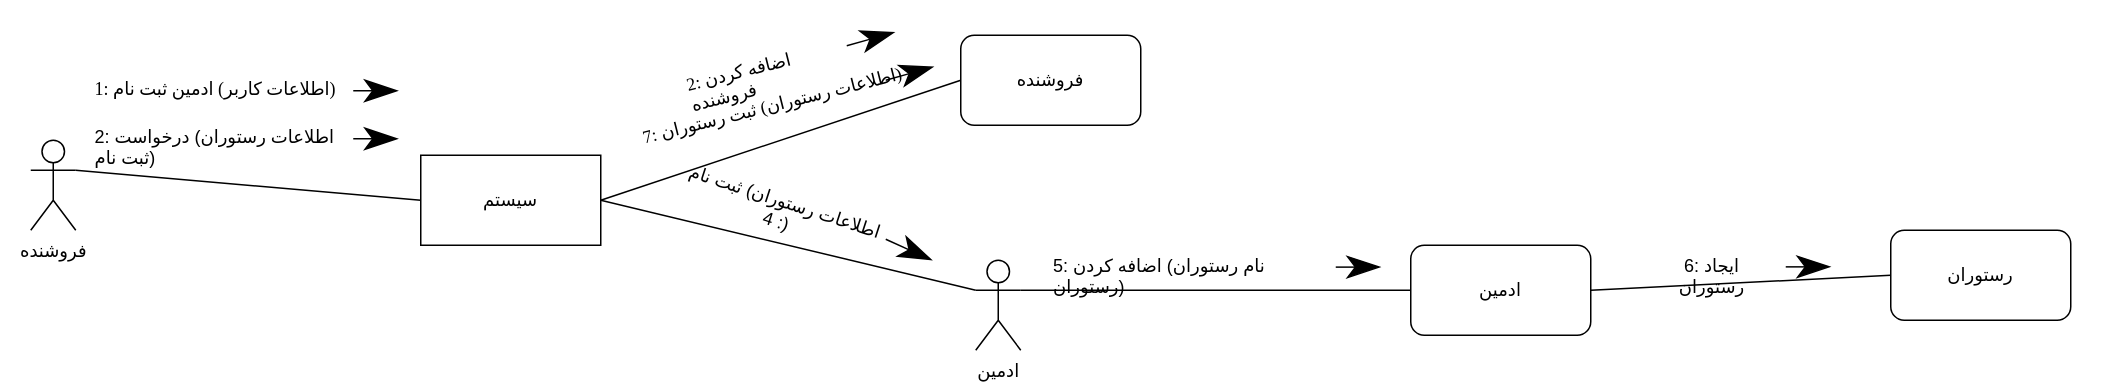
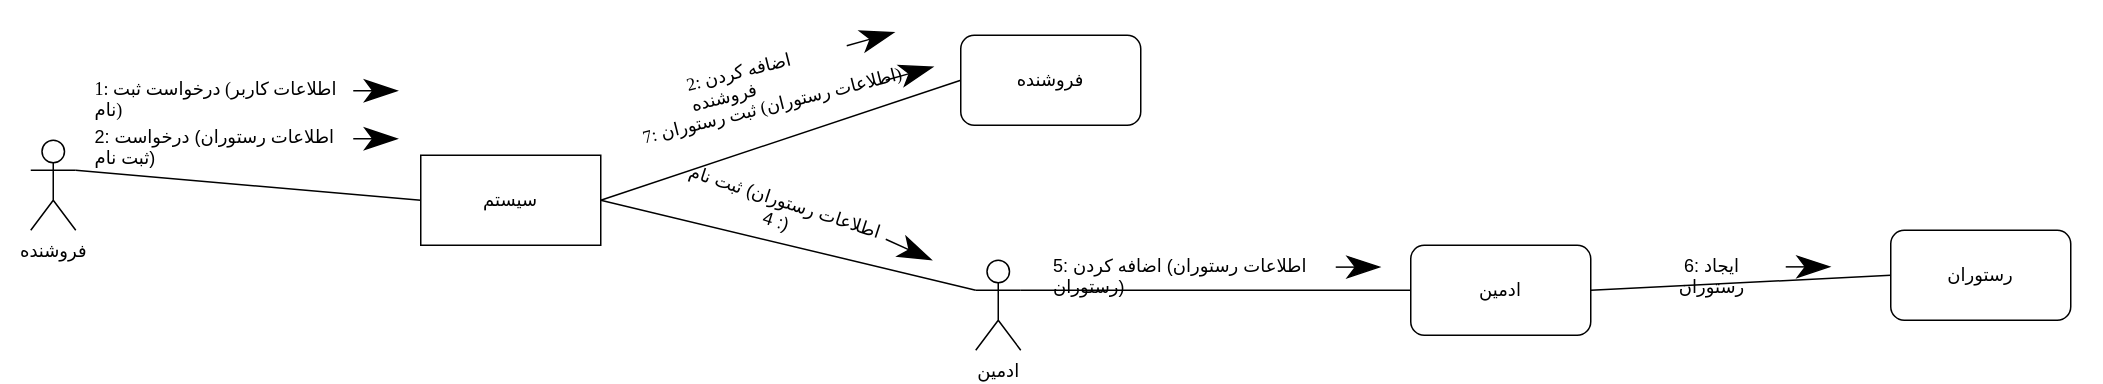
  <mxCell id="0" />
  <mxCell id="1" parent="0" />
  <mxCell id="2" value="&lt;span style=&quot;font-family: &amp;#34;verdana&amp;#34; ; text-align: center&quot;&gt;7: اطلاعات رستوران) ثبت رستوران)&lt;/span&gt;" style="text;whiteSpace=wrap;html=1;rotation=346;" vertex="1" parent="1"><mxGeometry x="424.34" y="54" width="189.32" height="30" as="geometry" /></mxCell>
  <mxCell id="3" value="فروشنده" style="shape=umlActor;verticalLabelPosition=bottom;verticalAlign=top;html=1;outlineConnect=0;" vertex="1" parent="1"><mxGeometry x="20" y="92" width="30" height="60" as="geometry" /></mxCell>
  <mxCell id="4" value="سیستم" style="rounded=0;whiteSpace=wrap;html=1;" vertex="1" parent="1"><mxGeometry x="280" y="102" width="120" height="60" as="geometry" /></mxCell>
  <mxCell id="5" value="ادمین" style="rounded=1;whiteSpace=wrap;html=1;" vertex="1" parent="1"><mxGeometry x="940" y="162" width="120" height="60" as="geometry" /></mxCell>
  <mxCell id="6" value="فروشنده" style="rounded=1;whiteSpace=wrap;html=1;" vertex="1" parent="1"><mxGeometry x="640" y="22" width="120" height="60" as="geometry" /></mxCell>
  <mxCell id="7" value="ادمین" style="shape=umlActor;verticalLabelPosition=bottom;verticalAlign=top;html=1;outlineConnect=0;" vertex="1" parent="1"><mxGeometry x="650" y="172" width="30" height="60" as="geometry" /></mxCell>
  <mxCell id="8" value="رستوران" style="rounded=1;whiteSpace=wrap;html=1;" vertex="1" parent="1"><mxGeometry x="1260" y="152" width="120" height="60" as="geometry" /></mxCell>
  <mxCell id="9" value="" style="endArrow=classicThin;html=1;strokeWidth=1;endSize=20;entryX=0;entryY=0.5;entryDx=0;entryDy=0;" edge="1" parent="1"><mxGeometry width="100" relative="1" as="geometry"><mxPoint x="235" y="59" as="sourcePoint" /><mxPoint x="265" y="59" as="targetPoint" /><Array as="points" /></mxGeometry></mxCell>
- <mxCell id="10" value="&lt;span style=&quot;font-family: &amp;#34;verdana&amp;#34; ; text-align: center&quot;&gt;1: اطلاعات کاربر) ادمین ثبت نام)&lt;/span&gt;" style="text;whiteSpace=wrap;html=1;" vertex="1" parent="1"><mxGeometry x="61" y="44" width="172" height="30" as="geometry" /></mxCell>
+ <mxCell id="10" value="&lt;span style=&quot;font-family: &amp;#34;verdana&amp;#34; ; text-align: center&quot;&gt;1: اطلاعات کاربر) درخواست ثبت نام)&lt;/span&gt;" style="text;whiteSpace=wrap;html=1;" vertex="1" parent="1"><mxGeometry x="61" y="44" width="172" height="30" as="geometry" /></mxCell>
  <mxCell id="11" value="&lt;span style=&quot;color: rgba(0 , 0 , 0 , 0) ; font-family: monospace ; font-size: 0px ; background-color: rgb(248 , 249 , 250)&quot;&gt;%3CmxGraphModel%3E%3Croot%3E%3CmxCell%20id%3D%220%22%2F%3E%3CmxCell%20id%3D%221%22%20parent%3D%220%22%2F%3E%3CmxCell%20id%3D%222%22%20value%3D%22%22%20style%3D%22endArrow%3Dnone%3Bhtml%3D1%3BexitX%3D1%3BexitY%3D0.5%3BexitDx%3D0%3BexitDy%3D0%3BentryX%3D0%3BentryY%3D0.5%3BentryDx%3D0%3BentryDy%3D0%3B%22%20edge%3D%221%22%20parent%3D%221%22%3E%3CmxGeometry%20width%3D%2250%22%20height%3D%2250%22%20relative%3D%221%22%20as%3D%22geometry%22%3E%3CmxPoint%20x%3D%22434.0%22%20y%3D%22240%22%20as%3D%22sourcePoint%22%2F%3E%3CmxPoint%20x%3D%22684.0%22%20y%3D%22240%22%20as%3D%22targetPoint%22%2F%3E%3C%2FmxGeometry%3E%3C%2FmxCell%3E%3C%2Froot%3E%3C%2FmxGraphModel%3E&lt;/span&gt;" style="endArrow=none;html=1;exitX=1;exitY=0.333;exitDx=0;exitDy=0;entryX=0;entryY=0.5;entryDx=0;entryDy=0;exitPerimeter=0;" edge="1" parent="1" source="3" target="4"><mxGeometry width="50" height="50" relative="1" as="geometry"><mxPoint x="24" y="112" as="sourcePoint" /><mxPoint x="284" y="112" as="targetPoint" /></mxGeometry></mxCell>
  <mxCell id="12" value="" style="endArrow=classicThin;html=1;strokeWidth=1;endSize=20;entryX=0;entryY=0.5;entryDx=0;entryDy=0;" edge="1" parent="1"><mxGeometry width="100" relative="1" as="geometry"><mxPoint x="564" y="29" as="sourcePoint" /><mxPoint x="596" y="20" as="targetPoint" /><Array as="points" /></mxGeometry></mxCell>
  <mxCell id="13" value="&lt;span style=&quot;font-family: &amp;#34;verdana&amp;#34; ; text-align: center&quot;&gt;2: اضافه کردن فروشنده&lt;/span&gt;" style="text;whiteSpace=wrap;html=1;rotation=346;" vertex="1" parent="1"><mxGeometry x="454" y="28" width="114" height="30" as="geometry" /></mxCell>
  <mxCell id="14" value="&lt;span style=&quot;color: rgba(0 , 0 , 0 , 0) ; font-family: monospace ; font-size: 0px ; background-color: rgb(248 , 249 , 250)&quot;&gt;%3CmxGraphModel%3E%3Croot%3E%3CmxCell%20id%3D%220%22%2F%3E%3CmxCell%20id%3D%221%22%20parent%3D%220%22%2F%3E%3CmxCell%20id%3D%222%22%20value%3D%22%22%20style%3D%22endArrow%3Dnone%3Bhtml%3D1%3BexitX%3D1%3BexitY%3D0.5%3BexitDx%3D0%3BexitDy%3D0%3BentryX%3D0%3BentryY%3D0.5%3BentryDx%3D0%3BentryDy%3D0%3B%22%20edge%3D%221%22%20parent%3D%221%22%3E%3CmxGeometry%20width%3D%2250%22%20height%3D%2250%22%20relative%3D%221%22%20as%3D%22geometry%22%3E%3CmxPoint%20x%3D%22434.0%22%20y%3D%22240%22%20as%3D%22sourcePoint%22%2F%3E%3CmxPoint%20x%3D%22684.0%22%20y%3D%22240%22%20as%3D%22targetPoint%22%2F%3E%3C%2FmxGeometry%3E%3C%2FmxCell%3E%3C%2Froot%3E%3C%2FmxGraphModel%3E&lt;/span&gt;" style="endArrow=none;html=1;exitX=0;exitY=0.5;exitDx=0;exitDy=0;entryX=1;entryY=0.5;entryDx=0;entryDy=0;" edge="1" parent="1" source="6" target="4"><mxGeometry x="-0.058" y="33" width="50" height="50" relative="1" as="geometry"><mxPoint x="720.5" y="-6.5" as="sourcePoint" /><mxPoint x="400" y="112" as="targetPoint" /><mxPoint as="offset" /></mxGeometry></mxCell>
  <mxCell id="15" value="" style="endArrow=classicThin;html=1;strokeWidth=1;endSize=20;entryX=0;entryY=0.5;entryDx=0;entryDy=0;" edge="1" parent="1"><mxGeometry width="100" relative="1" as="geometry"><mxPoint x="235" y="91" as="sourcePoint" /><mxPoint x="265" y="91" as="targetPoint" /><Array as="points" /></mxGeometry></mxCell>
  <mxCell id="16" value="&lt;span style=&quot;text-align: center&quot;&gt;2: اطلاعات رستوران)&amp;nbsp;&lt;/span&gt;&lt;span style=&quot;text-align: center&quot;&gt;&lt;font style=&quot;font-size: 12px&quot;&gt;درخواست ثبت نام)&lt;/font&gt;&lt;/span&gt;" style="text;whiteSpace=wrap;html=1;" vertex="1" parent="1"><mxGeometry x="61" y="76" width="172" height="30" as="geometry" /></mxCell>
  <mxCell id="17" value="&lt;span style=&quot;color: rgba(0 , 0 , 0 , 0) ; font-family: monospace ; font-size: 0px ; background-color: rgb(248 , 249 , 250)&quot;&gt;%3CmxGraphModel%3E%3Croot%3E%3CmxCell%20id%3D%220%22%2F%3E%3CmxCell%20id%3D%221%22%20parent%3D%220%22%2F%3E%3CmxCell%20id%3D%222%22%20value%3D%22%22%20style%3D%22endArrow%3Dnone%3Bhtml%3D1%3BexitX%3D1%3BexitY%3D0.5%3BexitDx%3D0%3BexitDy%3D0%3BentryX%3D0%3BentryY%3D0.5%3BentryDx%3D0%3BentryDy%3D0%3B%22%20edge%3D%221%22%20parent%3D%221%22%3E%3CmxGeometry%20width%3D%2250%22%20height%3D%2250%22%20relative%3D%221%22%20as%3D%22geometry%22%3E%3CmxPoint%20x%3D%22434.0%22%20y%3D%22240%22%20as%3D%22sourcePoint%22%2F%3E%3CmxPoint%20x%3D%22684.0%22%20y%3D%22240%22%20as%3D%22targetPoint%22%2F%3E%3C%2FmxGeometry%3E%3C%2FmxCell%3E%3C%2Froot%3E%3C%2FmxGraphModel%3E&lt;/span&gt;" style="endArrow=none;html=1;exitX=0;exitY=0.333;exitDx=0;exitDy=0;entryX=1;entryY=0.5;entryDx=0;entryDy=0;exitPerimeter=0;" edge="1" parent="1" source="7" target="4"><mxGeometry x="-0.058" y="33" width="50" height="50" relative="1" as="geometry"><mxPoint x="650" y="56" as="sourcePoint" /><mxPoint x="440" y="56" as="targetPoint" /><mxPoint as="offset" /></mxGeometry></mxCell>
  <mxCell id="18" value="&lt;div style=&quot;text-align: center&quot;&gt;&lt;span&gt;&lt;font face=&quot;helvetica&quot;&gt;&amp;nbsp;اطلاعات رستوران) ثبت نام : 4)&lt;/font&gt;&lt;/span&gt;&lt;/div&gt;" style="text;whiteSpace=wrap;html=1;rotation=18;" vertex="1" parent="1"><mxGeometry x="450" y="119" width="140" height="30" as="geometry" /></mxCell>
  <mxCell id="19" value="" style="endArrow=classicThin;html=1;strokeWidth=1;endSize=20;" edge="1" parent="1"><mxGeometry width="100" relative="1" as="geometry"><mxPoint x="590" y="158" as="sourcePoint" /><mxPoint x="621" y="172" as="targetPoint" /><Array as="points" /></mxGeometry></mxCell>
  <mxCell id="20" value="&lt;span style=&quot;color: rgba(0 , 0 , 0 , 0) ; font-family: monospace ; font-size: 0px ; background-color: rgb(248 , 249 , 250)&quot;&gt;%3CmxGraphModel%3E%3Croot%3E%3CmxCell%20id%3D%220%22%2F%3E%3CmxCell%20id%3D%221%22%20parent%3D%220%22%2F%3E%3CmxCell%20id%3D%222%22%20value%3D%22%22%20style%3D%22endArrow%3Dnone%3Bhtml%3D1%3BexitX%3D1%3BexitY%3D0.5%3BexitDx%3D0%3BexitDy%3D0%3BentryX%3D0%3BentryY%3D0.5%3BentryDx%3D0%3BentryDy%3D0%3B%22%20edge%3D%221%22%20parent%3D%221%22%3E%3CmxGeometry%20width%3D%2250%22%20height%3D%2250%22%20relative%3D%221%22%20as%3D%22geometry%22%3E%3CmxPoint%20x%3D%22434.0%22%20y%3D%22240%22%20as%3D%22sourcePoint%22%2F%3E%3CmxPoint%20x%3D%22684.0%22%20y%3D%22240%22%20as%3D%22targetPoint%22%2F%3E%3C%2FmxGeometry%3E%3C%2FmxCell%3E%3C%2Froot%3E%3C%2FmxGraphModel%3E&lt;/span&gt;" style="endArrow=none;html=1;exitX=1;exitY=0.333;exitDx=0;exitDy=0;entryX=0;entryY=0.5;entryDx=0;entryDy=0;exitPerimeter=0;" edge="1" parent="1" source="7" target="5"><mxGeometry width="50" height="50" relative="1" as="geometry"><mxPoint x="680" y="198" as="sourcePoint" /><mxPoint x="910" y="198" as="targetPoint" /></mxGeometry></mxCell>
  <mxCell id="21" value="" style="endArrow=classicThin;html=1;strokeWidth=1;endSize=20;entryX=0;entryY=0.5;entryDx=0;entryDy=0;" edge="1" parent="1"><mxGeometry width="100" relative="1" as="geometry"><mxPoint x="890" y="176.58" as="sourcePoint" /><mxPoint x="920" y="176.58" as="targetPoint" /><Array as="points" /></mxGeometry></mxCell>
- <mxCell id="22" value="&lt;span style=&quot;text-align: center&quot;&gt;5: نام رستوران)&amp;nbsp;&lt;/span&gt;&lt;span style=&quot;text-align: center&quot;&gt;&lt;font style=&quot;font-size: 12px&quot;&gt;اضافه کردن رستوران)&lt;/font&gt;&lt;/span&gt;" style="text;whiteSpace=wrap;html=1;" vertex="1" parent="1"><mxGeometry x="700" y="162" width="189" height="30" as="geometry" /></mxCell>
+ <mxCell id="22" value="&lt;span style=&quot;text-align: center&quot;&gt;5: اطلاعات رستوران)&amp;nbsp;&lt;/span&gt;&lt;span style=&quot;text-align: center&quot;&gt;&lt;font style=&quot;font-size: 12px&quot;&gt;اضافه کردن رستوران)&lt;/font&gt;&lt;/span&gt;" style="text;whiteSpace=wrap;html=1;" vertex="1" parent="1"><mxGeometry x="700" y="162" width="189" height="30" as="geometry" /></mxCell>
  <mxCell id="23" value="&lt;span style=&quot;color: rgba(0 , 0 , 0 , 0) ; font-family: monospace ; font-size: 0px ; background-color: rgb(248 , 249 , 250)&quot;&gt;%3CmxGraphModel%3E%3Croot%3E%3CmxCell%20id%3D%220%22%2F%3E%3CmxCell%20id%3D%221%22%20parent%3D%220%22%2F%3E%3CmxCell%20id%3D%222%22%20value%3D%22%22%20style%3D%22endArrow%3Dnone%3Bhtml%3D1%3BexitX%3D1%3BexitY%3D0.5%3BexitDx%3D0%3BexitDy%3D0%3BentryX%3D0%3BentryY%3D0.5%3BentryDx%3D0%3BentryDy%3D0%3B%22%20edge%3D%221%22%20parent%3D%221%22%3E%3CmxGeometry%20width%3D%2250%22%20height%3D%2250%22%20relative%3D%221%22%20as%3D%22geometry%22%3E%3CmxPoint%20x%3D%22434.0%22%20y%3D%22240%22%20as%3D%22sourcePoint%22%2F%3E%3CmxPoint%20x%3D%22684.0%22%20y%3D%22240%22%20as%3D%22targetPoint%22%2F%3E%3C%2FmxGeometry%3E%3C%2FmxCell%3E%3C%2Froot%3E%3C%2FmxGraphModel%3E&lt;/span&gt;" style="endArrow=none;html=1;exitX=1;exitY=0.5;exitDx=0;exitDy=0;entryX=0;entryY=0.5;entryDx=0;entryDy=0;" edge="1" parent="1" source="5" target="8"><mxGeometry width="50" height="50" relative="1" as="geometry"><mxPoint x="690" y="202" as="sourcePoint" /><mxPoint x="950" y="202" as="targetPoint" /></mxGeometry></mxCell>
  <mxCell id="24" value="&lt;div style=&quot;text-align: center&quot;&gt;&lt;span&gt;6: ایجاد رستوران&lt;/span&gt;&lt;/div&gt;" style="text;whiteSpace=wrap;html=1;" vertex="1" parent="1"><mxGeometry x="1100" y="162" width="80" height="30" as="geometry" /></mxCell>
  <mxCell id="25" value="" style="endArrow=classicThin;html=1;strokeWidth=1;endSize=20;entryX=0;entryY=0.5;entryDx=0;entryDy=0;" edge="1" parent="1"><mxGeometry width="100" relative="1" as="geometry"><mxPoint x="1190" y="176.41" as="sourcePoint" /><mxPoint x="1220" y="176.41" as="targetPoint" /><Array as="points" /></mxGeometry></mxCell>
  <mxCell id="26" value="" style="endArrow=classicThin;html=1;strokeWidth=1;endSize=20;entryX=0;entryY=0.5;entryDx=0;entryDy=0;" edge="1" parent="1"><mxGeometry width="100" relative="1" as="geometry"><mxPoint x="590" y="52" as="sourcePoint" /><mxPoint x="622" y="43" as="targetPoint" /><Array as="points" /></mxGeometry></mxCell>
